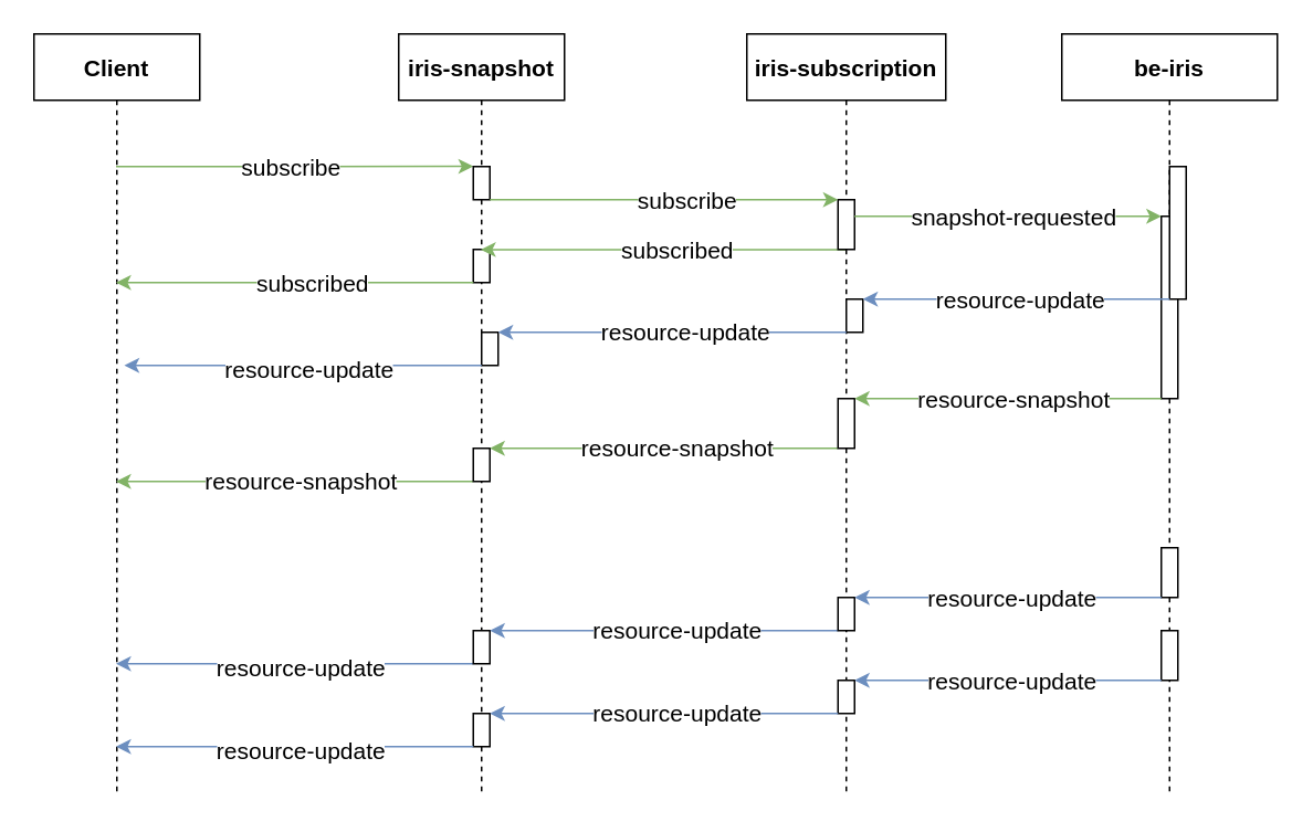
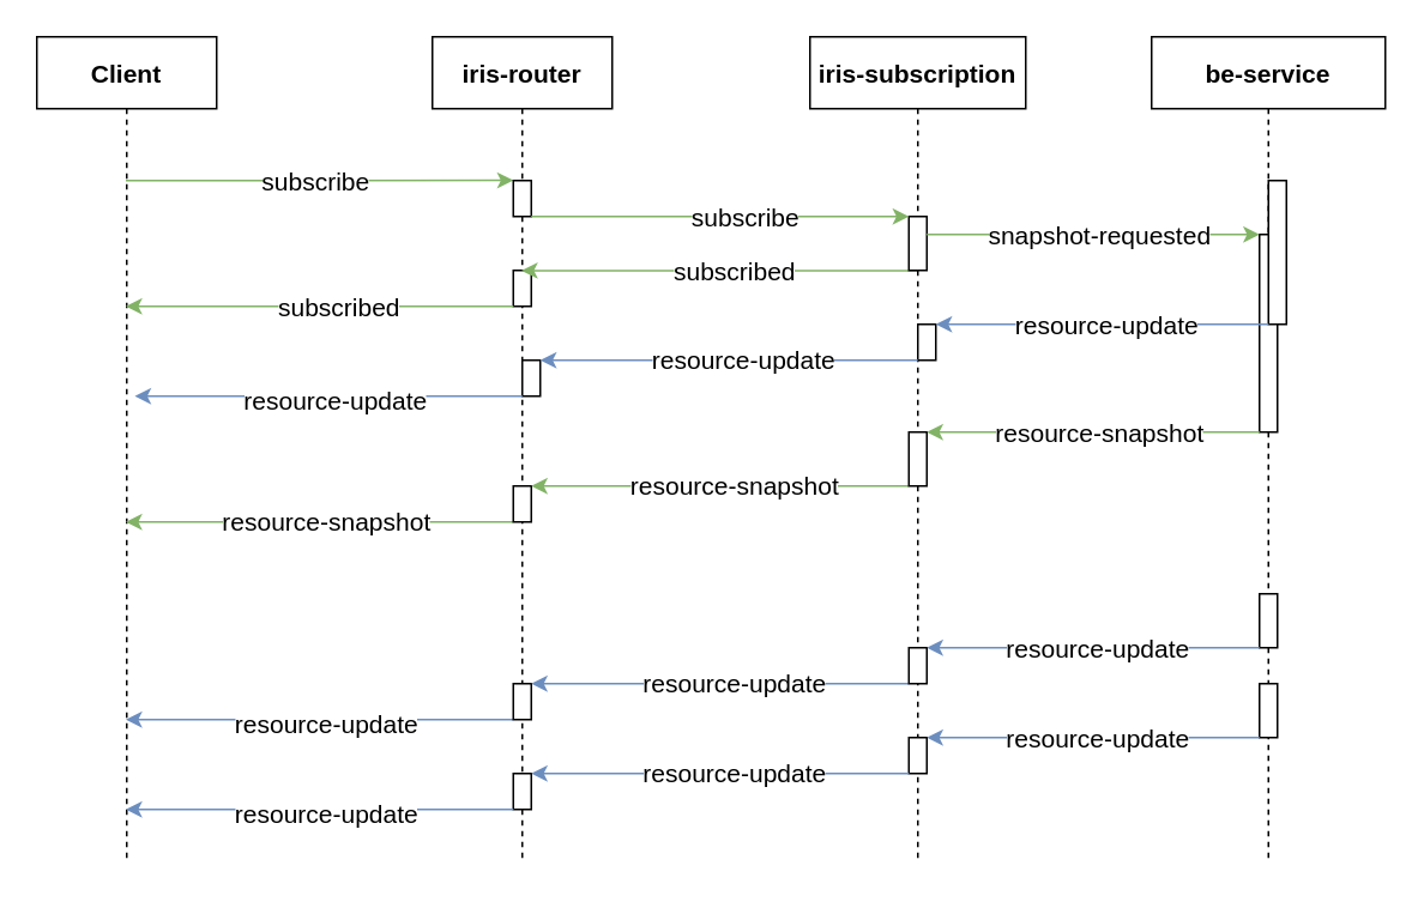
  <mxCell id="0" />
  <mxCell id="1" parent="0" />
  <mxCell id="2" style="edgeStyle=orthogonalEdgeStyle;rounded=0;orthogonalLoop=1;jettySize=auto;html=1;entryX=0.003;entryY=-0.007;entryDx=0;entryDy=0;entryPerimeter=0;fontSize=14;fillColor=#d5e8d4;strokeColor=#82b366;" parent="1" source="4" target="10" edge="1"><mxGeometry relative="1" as="geometry"><Array as="points"><mxPoint x="180" y="100" /><mxPoint x="180" y="100" /></Array></mxGeometry></mxCell>
  <mxCell id="3" value="subscribe" style="edgeLabel;html=1;align=center;verticalAlign=middle;resizable=0;points=[];fontSize=14;" parent="2" vertex="1" connectable="0"><mxGeometry x="-0.186" y="1" relative="1" as="geometry"><mxPoint x="17" y="1" as="offset" /></mxGeometry></mxCell>
  <mxCell id="4" value="Client" style="shape=umlLifeline;perimeter=lifelinePerimeter;container=1;collapsible=0;recursiveResize=0;rounded=0;shadow=0;strokeWidth=1;fontSize=14;fontStyle=1" parent="1" vertex="1"><mxGeometry x="20" y="20" width="100" height="460" as="geometry" /></mxCell>
  <mxCell id="5" style="edgeStyle=orthogonalEdgeStyle;rounded=0;orthogonalLoop=1;jettySize=auto;html=1;fontSize=14;fillColor=#d5e8d4;strokeColor=#82b366;" parent="1" source="12" edge="1"><mxGeometry relative="1" as="geometry"><mxPoint x="69.5" y="290" as="targetPoint" /><Array as="points"><mxPoint x="190" y="290" /><mxPoint x="190" y="290" /></Array></mxGeometry></mxCell>
  <mxCell id="6" value="resource-snapshot" style="edgeLabel;html=1;align=center;verticalAlign=middle;resizable=0;points=[];fontSize=14;" parent="5" vertex="1" connectable="0"><mxGeometry x="-0.16" y="-1" relative="1" as="geometry"><mxPoint x="-14" as="offset" /></mxGeometry></mxCell>
  <mxCell id="7" style="edgeStyle=orthogonalEdgeStyle;rounded=0;orthogonalLoop=1;jettySize=auto;html=1;fontSize=14;fillColor=#dae8fc;strokeColor=#6c8ebf;" parent="1" source="13" edge="1"><mxGeometry relative="1" as="geometry"><mxPoint x="69.5" y="400" as="targetPoint" /><Array as="points"><mxPoint x="270" y="400" /><mxPoint x="270" y="400" /></Array></mxGeometry></mxCell>
  <mxCell id="8" value="resource-update" style="edgeLabel;html=1;align=center;verticalAlign=middle;resizable=0;points=[];fontSize=14;" parent="7" vertex="1" connectable="0"><mxGeometry x="-0.137" y="2" relative="1" as="geometry"><mxPoint x="-12" as="offset" /></mxGeometry></mxCell>
- <mxCell id="9" value="iris-snapshot" style="shape=umlLifeline;perimeter=lifelinePerimeter;container=1;collapsible=0;recursiveResize=0;rounded=0;shadow=0;strokeWidth=1;fontSize=14;fontStyle=1" parent="1" vertex="1"><mxGeometry x="240" y="20" width="100" height="460" as="geometry" /></mxCell>
+ <mxCell id="9" value="iris-router" style="shape=umlLifeline;perimeter=lifelinePerimeter;container=1;collapsible=0;recursiveResize=0;rounded=0;shadow=0;strokeWidth=1;fontSize=14;fontStyle=1" parent="1" vertex="1"><mxGeometry x="240" y="20" width="100" height="460" as="geometry" /></mxCell>
  <mxCell id="10" value="" style="html=1;points=[];perimeter=orthogonalPerimeter;fontSize=14;" parent="9" vertex="1"><mxGeometry x="45" y="80" width="10" height="20" as="geometry" /></mxCell>
  <mxCell id="11" value="" style="html=1;points=[];perimeter=orthogonalPerimeter;fontSize=14;" parent="9" vertex="1"><mxGeometry x="45" y="130" width="10" height="20" as="geometry" /></mxCell>
  <mxCell id="12" value="" style="html=1;points=[];perimeter=orthogonalPerimeter;fontSize=14;" parent="9" vertex="1"><mxGeometry x="45" y="250" width="10" height="20" as="geometry" /></mxCell>
  <mxCell id="13" value="" style="html=1;points=[];perimeter=orthogonalPerimeter;fontSize=14;" parent="9" vertex="1"><mxGeometry x="45" y="360" width="10" height="20" as="geometry" /></mxCell>
  <mxCell id="14" value="" style="html=1;points=[];perimeter=orthogonalPerimeter;fontSize=14;" parent="9" vertex="1"><mxGeometry x="45" y="410" width="10" height="20" as="geometry" /></mxCell>
  <mxCell id="15" style="edgeStyle=orthogonalEdgeStyle;rounded=0;orthogonalLoop=1;jettySize=auto;html=1;exitX=0.452;exitY=1.003;exitDx=0;exitDy=0;exitPerimeter=0;fontSize=14;fillColor=#d5e8d4;strokeColor=#82b366;" parent="1" source="22" target="9" edge="1"><mxGeometry relative="1" as="geometry"><Array as="points"><mxPoint x="460" y="150" /><mxPoint x="460" y="150" /></Array></mxGeometry></mxCell>
  <mxCell id="16" value="subscribed" style="edgeLabel;html=1;align=center;verticalAlign=middle;resizable=0;points=[];fontSize=14;" parent="15" vertex="1" connectable="0"><mxGeometry x="-0.217" relative="1" as="geometry"><mxPoint x="-16" as="offset" /></mxGeometry></mxCell>
  <mxCell id="17" style="edgeStyle=orthogonalEdgeStyle;rounded=0;orthogonalLoop=1;jettySize=auto;html=1;fontSize=14;fillColor=#d5e8d4;strokeColor=#82b366;" parent="1" source="23" target="12" edge="1"><mxGeometry relative="1" as="geometry"><Array as="points"><mxPoint x="430" y="270" /><mxPoint x="430" y="270" /></Array></mxGeometry></mxCell>
  <mxCell id="18" value="resource-snapshot" style="edgeLabel;html=1;align=center;verticalAlign=middle;resizable=0;points=[];fontSize=14;" parent="17" vertex="1" connectable="0"><mxGeometry x="-0.208" y="-1" relative="1" as="geometry"><mxPoint x="-15" as="offset" /></mxGeometry></mxCell>
  <mxCell id="19" style="edgeStyle=orthogonalEdgeStyle;rounded=0;orthogonalLoop=1;jettySize=auto;html=1;fontSize=14;fillColor=#dae8fc;strokeColor=#6c8ebf;" parent="1" source="24" target="13" edge="1"><mxGeometry relative="1" as="geometry"><Array as="points"><mxPoint x="360" y="380" /><mxPoint x="360" y="380" /></Array></mxGeometry></mxCell>
  <mxCell id="20" value="resource-update" style="edgeLabel;html=1;align=center;verticalAlign=middle;resizable=0;points=[];fontSize=14;" parent="19" vertex="1" connectable="0"><mxGeometry x="-0.217" y="-1" relative="1" as="geometry"><mxPoint x="-16" as="offset" /></mxGeometry></mxCell>
  <mxCell id="21" value="iris-subscription" style="shape=umlLifeline;perimeter=lifelinePerimeter;container=1;collapsible=0;recursiveResize=0;rounded=0;shadow=0;strokeWidth=1;fontSize=14;fontStyle=1" parent="1" vertex="1"><mxGeometry x="450" y="20" width="120" height="460" as="geometry" /></mxCell>
  <mxCell id="22" value="" style="html=1;points=[];perimeter=orthogonalPerimeter;fontSize=14;" parent="21" vertex="1"><mxGeometry x="55" y="100" width="10" height="30" as="geometry" /></mxCell>
  <mxCell id="23" value="" style="html=1;points=[];perimeter=orthogonalPerimeter;fontSize=14;" parent="21" vertex="1"><mxGeometry x="55" y="220" width="10" height="30" as="geometry" /></mxCell>
  <mxCell id="24" value="" style="html=1;points=[];perimeter=orthogonalPerimeter;fontSize=14;" parent="21" vertex="1"><mxGeometry x="55" y="340" width="10" height="20" as="geometry" /></mxCell>
  <mxCell id="25" value="" style="html=1;points=[];perimeter=orthogonalPerimeter;fontSize=14;" parent="21" vertex="1"><mxGeometry x="55" y="390" width="10" height="20" as="geometry" /></mxCell>
- <mxCell id="26" value="be-iris" style="shape=umlLifeline;perimeter=lifelinePerimeter;container=1;collapsible=0;recursiveResize=0;rounded=0;shadow=0;strokeWidth=1;fontSize=14;fontStyle=1" parent="1" vertex="1"><mxGeometry x="640" y="20" width="130" height="460" as="geometry" /></mxCell>
+ <mxCell id="26" value="be-service" style="shape=umlLifeline;perimeter=lifelinePerimeter;container=1;collapsible=0;recursiveResize=0;rounded=0;shadow=0;strokeWidth=1;fontSize=14;fontStyle=1" parent="1" vertex="1"><mxGeometry x="640" y="20" width="130" height="460" as="geometry" /></mxCell>
  <mxCell id="27" value="" style="html=1;points=[];perimeter=orthogonalPerimeter;fontSize=14;" parent="26" vertex="1"><mxGeometry x="60" y="110" width="10" height="110" as="geometry" /></mxCell>
  <mxCell id="28" value="" style="html=1;points=[];perimeter=orthogonalPerimeter;fontSize=14;" parent="26" vertex="1"><mxGeometry x="60" y="310" width="10" height="30" as="geometry" /></mxCell>
  <mxCell id="29" value="" style="html=1;points=[];perimeter=orthogonalPerimeter;fontSize=14;" parent="26" vertex="1"><mxGeometry x="60" y="360" width="10" height="30" as="geometry" /></mxCell>
  <mxCell id="30" value="" style="html=1;points=[];perimeter=orthogonalPerimeter;fontSize=14;" parent="26" vertex="1"><mxGeometry x="65" y="80" width="10" height="80" as="geometry" /></mxCell>
  <mxCell id="31" style="edgeStyle=orthogonalEdgeStyle;rounded=0;orthogonalLoop=1;jettySize=auto;html=1;entryX=0;entryY=0;entryDx=0;entryDy=0;entryPerimeter=0;fontSize=14;fillColor=#d5e8d4;strokeColor=#82b366;" parent="1" source="22" target="27" edge="1"><mxGeometry relative="1" as="geometry"><Array as="points"><mxPoint x="610" y="130" /><mxPoint x="610" y="130" /></Array></mxGeometry></mxCell>
  <mxCell id="32" value="snapshot-requested" style="edgeLabel;html=1;align=center;verticalAlign=middle;resizable=0;points=[];fontSize=14;" parent="31" vertex="1" connectable="0"><mxGeometry x="0.362" y="1" relative="1" as="geometry"><mxPoint x="-31" y="1" as="offset" /></mxGeometry></mxCell>
  <mxCell id="33" style="edgeStyle=orthogonalEdgeStyle;rounded=0;orthogonalLoop=1;jettySize=auto;html=1;fontSize=14;fillColor=#d5e8d4;strokeColor=#82b366;" parent="1" source="10" target="22" edge="1"><mxGeometry relative="1" as="geometry"><Array as="points"><mxPoint x="430" y="120" /><mxPoint x="430" y="120" /></Array></mxGeometry></mxCell>
  <mxCell id="34" value="subscribe" style="edgeLabel;html=1;align=center;verticalAlign=middle;resizable=0;points=[];fontSize=14;" parent="33" vertex="1" connectable="0"><mxGeometry x="0.237" relative="1" as="geometry"><mxPoint x="-12" as="offset" /></mxGeometry></mxCell>
  <mxCell id="35" style="edgeStyle=orthogonalEdgeStyle;rounded=0;orthogonalLoop=1;jettySize=auto;html=1;fontSize=14;fillColor=#d5e8d4;strokeColor=#82b366;" parent="1" source="11" target="4" edge="1"><mxGeometry relative="1" as="geometry"><Array as="points"><mxPoint x="280" y="170" /><mxPoint x="280" y="170" /></Array></mxGeometry></mxCell>
  <mxCell id="36" value="subscribed" style="edgeLabel;html=1;align=center;verticalAlign=middle;resizable=0;points=[];fontSize=14;" parent="35" vertex="1" connectable="0"><mxGeometry x="-0.363" y="2" relative="1" as="geometry"><mxPoint x="-29" y="-2" as="offset" /></mxGeometry></mxCell>
  <mxCell id="37" style="edgeStyle=orthogonalEdgeStyle;rounded=0;orthogonalLoop=1;jettySize=auto;html=1;fontSize=14;fillColor=#d5e8d4;strokeColor=#82b366;" parent="1" source="27" target="23" edge="1"><mxGeometry relative="1" as="geometry"><mxPoint x="700" y="240" as="sourcePoint" /><Array as="points"><mxPoint x="610" y="240" /><mxPoint x="610" y="240" /></Array></mxGeometry></mxCell>
  <mxCell id="38" value="resource-snapshot" style="edgeLabel;html=1;align=center;verticalAlign=middle;resizable=0;points=[];fontSize=14;" parent="37" vertex="1" connectable="0"><mxGeometry x="-0.282" y="2" relative="1" as="geometry"><mxPoint x="-24" y="-2" as="offset" /></mxGeometry></mxCell>
  <mxCell id="39" style="edgeStyle=orthogonalEdgeStyle;rounded=0;orthogonalLoop=1;jettySize=auto;html=1;fontSize=14;fillColor=#dae8fc;strokeColor=#6c8ebf;" parent="1" source="28" target="24" edge="1"><mxGeometry relative="1" as="geometry"><Array as="points"><mxPoint x="590" y="360" /><mxPoint x="590" y="360" /></Array></mxGeometry></mxCell>
  <mxCell id="40" value="resource-update" style="edgeLabel;html=1;align=center;verticalAlign=middle;resizable=0;points=[];fontSize=14;" parent="39" vertex="1" connectable="0"><mxGeometry x="-0.22" y="2" relative="1" as="geometry"><mxPoint x="-19" y="-2" as="offset" /></mxGeometry></mxCell>
  <mxCell id="41" style="edgeStyle=orthogonalEdgeStyle;rounded=0;orthogonalLoop=1;jettySize=auto;html=1;fontSize=14;fillColor=#dae8fc;strokeColor=#6c8ebf;" parent="1" source="14" edge="1"><mxGeometry relative="1" as="geometry"><mxPoint x="69.5" y="450" as="targetPoint" /><Array as="points"><mxPoint x="190" y="450" /><mxPoint x="190" y="450" /></Array></mxGeometry></mxCell>
  <mxCell id="42" value="resource-update" style="edgeLabel;html=1;align=center;verticalAlign=middle;resizable=0;points=[];fontSize=14;" parent="41" vertex="1" connectable="0"><mxGeometry x="-0.137" y="2" relative="1" as="geometry"><mxPoint x="-12" as="offset" /></mxGeometry></mxCell>
  <mxCell id="43" style="edgeStyle=orthogonalEdgeStyle;rounded=0;orthogonalLoop=1;jettySize=auto;html=1;fontSize=14;fillColor=#dae8fc;strokeColor=#6c8ebf;" parent="1" source="25" target="14" edge="1"><mxGeometry relative="1" as="geometry"><Array as="points"><mxPoint x="430" y="430" /><mxPoint x="430" y="430" /></Array></mxGeometry></mxCell>
  <mxCell id="44" value="resource-update" style="edgeLabel;html=1;align=center;verticalAlign=middle;resizable=0;points=[];fontSize=14;" parent="43" vertex="1" connectable="0"><mxGeometry x="-0.217" y="-1" relative="1" as="geometry"><mxPoint x="-16" as="offset" /></mxGeometry></mxCell>
  <mxCell id="45" style="edgeStyle=orthogonalEdgeStyle;rounded=0;orthogonalLoop=1;jettySize=auto;html=1;fontSize=14;fillColor=#dae8fc;strokeColor=#6c8ebf;" parent="1" source="29" target="25" edge="1"><mxGeometry relative="1" as="geometry"><Array as="points"><mxPoint x="660" y="410" /><mxPoint x="660" y="410" /></Array></mxGeometry></mxCell>
  <mxCell id="46" value="resource-update" style="edgeLabel;html=1;align=center;verticalAlign=middle;resizable=0;points=[];fontSize=14;" parent="45" vertex="1" connectable="0"><mxGeometry x="-0.22" y="2" relative="1" as="geometry"><mxPoint x="-19" y="-2" as="offset" /></mxGeometry></mxCell>
  <mxCell id="47" value="" style="html=1;points=[];perimeter=orthogonalPerimeter;fontSize=14;" parent="1" vertex="1"><mxGeometry x="290" y="200" width="10" height="20" as="geometry" /></mxCell>
  <mxCell id="48" value="" style="html=1;points=[];perimeter=orthogonalPerimeter;fontSize=14;" parent="1" vertex="1"><mxGeometry x="510" y="180" width="10" height="20" as="geometry" /></mxCell>
  <mxCell id="49" style="edgeStyle=orthogonalEdgeStyle;rounded=0;orthogonalLoop=1;jettySize=auto;html=1;fontSize=14;fillColor=#dae8fc;strokeColor=#6c8ebf;" parent="1" source="47" edge="1"><mxGeometry relative="1" as="geometry"><mxPoint x="74.5" y="220" as="targetPoint" /><Array as="points"><mxPoint x="195" y="220" /><mxPoint x="195" y="220" /></Array></mxGeometry></mxCell>
  <mxCell id="50" value="resource-update" style="edgeLabel;html=1;align=center;verticalAlign=middle;resizable=0;points=[];fontSize=14;" parent="49" vertex="1" connectable="0"><mxGeometry x="-0.137" y="2" relative="1" as="geometry"><mxPoint x="-12" as="offset" /></mxGeometry></mxCell>
  <mxCell id="51" style="edgeStyle=orthogonalEdgeStyle;rounded=0;orthogonalLoop=1;jettySize=auto;html=1;fontSize=14;fillColor=#dae8fc;strokeColor=#6c8ebf;" parent="1" source="48" target="47" edge="1"><mxGeometry relative="1" as="geometry"><Array as="points"><mxPoint x="435" y="200" /><mxPoint x="435" y="200" /></Array></mxGeometry></mxCell>
  <mxCell id="52" value="resource-update" style="edgeLabel;html=1;align=center;verticalAlign=middle;resizable=0;points=[];fontSize=14;" parent="51" vertex="1" connectable="0"><mxGeometry x="-0.217" y="-1" relative="1" as="geometry"><mxPoint x="-16" as="offset" /></mxGeometry></mxCell>
  <mxCell id="53" style="edgeStyle=orthogonalEdgeStyle;rounded=0;orthogonalLoop=1;jettySize=auto;html=1;fontSize=14;fillColor=#dae8fc;strokeColor=#6c8ebf;" parent="1" source="30" target="48" edge="1"><mxGeometry relative="1" as="geometry"><Array as="points"><mxPoint x="620" y="180" /><mxPoint x="620" y="180" /></Array><mxPoint x="705" y="180" as="sourcePoint" /></mxGeometry></mxCell>
  <mxCell id="54" value="resource-update" style="edgeLabel;html=1;align=center;verticalAlign=middle;resizable=0;points=[];fontSize=14;" parent="53" vertex="1" connectable="0"><mxGeometry x="-0.22" y="2" relative="1" as="geometry"><mxPoint x="-19" y="-2" as="offset" /></mxGeometry></mxCell>
